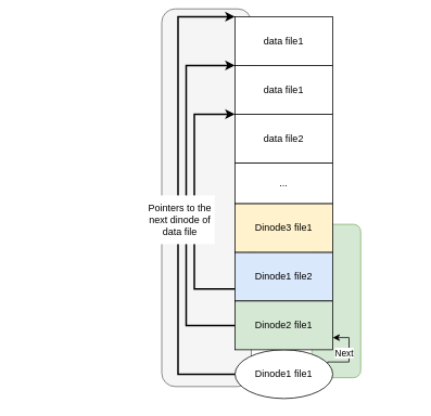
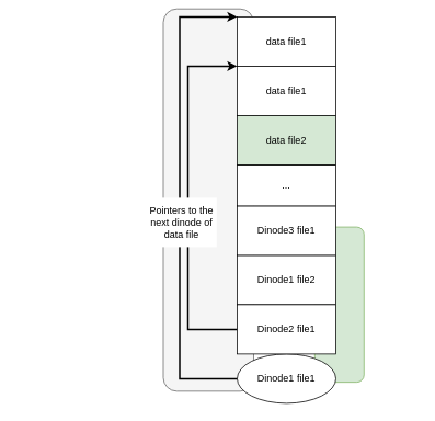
  <mxCell id="0" />
  <mxCell id="1" parent="0" />
  <mxCell id="2" value="" style="rounded=1;whiteSpace=wrap;html=1;rotation=90;fillColor=#f5f5f5;strokeColor=#666666;fontColor=#333333;" parent="1" vertex="1"><mxGeometry x="20.59" y="187.87" width="464.85" height="110" as="geometry" /></mxCell>
  <mxCell id="3" value="" style="rounded=1;whiteSpace=wrap;html=1;rotation=90;fillColor=#d5e8d4;strokeColor=#82b366;" parent="1" vertex="1"><mxGeometry x="318" y="340" width="188.75" height="60" as="geometry" /></mxCell>
- <mxCell id="4" style="edgeStyle=orthogonalEdgeStyle;rounded=0;orthogonalLoop=1;jettySize=auto;html=1;exitX=1;exitY=0.25;exitDx=0;exitDy=0;entryX=1;entryY=0.75;entryDx=0;entryDy=0;strokeColor=#000000;" parent="1" source="6" target="11" edge="1"><mxGeometry relative="1" as="geometry"><Array as="points"><mxPoint x="428" y="445" /><mxPoint x="428" y="415" /></Array></mxGeometry></mxCell>
- <mxCell id="5" value="Next" style="edgeLabel;html=1;align=center;verticalAlign=middle;resizable=0;points=[];" parent="4" vertex="1" connectable="0"><mxGeometry x="-0.343" relative="1" as="geometry"><mxPoint x="-5" y="-12" as="offset" /></mxGeometry></mxCell>
  <mxCell id="6" value="Dinode1 file1" style="ellipse;whiteSpace=wrap;html=1;" parent="1" vertex="1"><mxGeometry x="288" y="430" width="120" height="60" as="geometry" /></mxCell>
- <mxCell id="7" style="edgeStyle=orthogonalEdgeStyle;rounded=0;orthogonalLoop=1;jettySize=auto;html=1;exitX=0;exitY=0.75;exitDx=0;exitDy=0;entryX=0;entryY=0;entryDx=0;entryDy=0;strokeWidth=2;" parent="1" source="8" target="17" edge="1"><mxGeometry relative="1" as="geometry"><Array as="points"><mxPoint x="238" y="355" /><mxPoint x="238" y="140" /></Array></mxGeometry></mxCell>
- <mxCell id="8" value="Dinode1 file2" style="rounded=0;whiteSpace=wrap;html=1;fillColor=#dae8fc;" parent="1" vertex="1"><mxGeometry x="288" y="310" width="120" height="60" as="geometry" /></mxCell>
+ <mxCell id="8" value="Dinode1 file2" style="rounded=0;whiteSpace=wrap;html=1;" parent="1" vertex="1"><mxGeometry x="288" y="310" width="120" height="60" as="geometry" /></mxCell>
  <mxCell id="9" style="edgeStyle=orthogonalEdgeStyle;rounded=0;orthogonalLoop=1;jettySize=auto;html=1;exitX=0;exitY=0.5;exitDx=0;exitDy=0;entryX=0;entryY=0;entryDx=0;entryDy=0;strokeWidth=2;" parent="1" source="6" target="15" edge="1"><mxGeometry relative="1" as="geometry"><Array as="points"><mxPoint x="218" y="460" /><mxPoint x="218" y="20" /></Array></mxGeometry></mxCell>
  <mxCell id="10" style="edgeStyle=orthogonalEdgeStyle;rounded=0;orthogonalLoop=1;jettySize=auto;html=1;exitX=0;exitY=0.5;exitDx=0;exitDy=0;entryX=0;entryY=0;entryDx=0;entryDy=0;strokeWidth=2;" parent="1" source="11" target="16" edge="1"><mxGeometry relative="1" as="geometry"><Array as="points"><mxPoint x="228" y="400" /><mxPoint x="228" y="80" /></Array></mxGeometry></mxCell>
- <mxCell id="11" value="Dinode2 file1" style="rounded=0;whiteSpace=wrap;html=1;fillColor=#d5e8d4;" parent="1" vertex="1"><mxGeometry x="288" y="370" width="120" height="60" as="geometry" /></mxCell>
- <mxCell id="12" value="Dinode3 file1" style="rounded=0;whiteSpace=wrap;html=1;fillColor=#fff2cc;" parent="1" vertex="1"><mxGeometry x="288" y="250" width="120" height="60" as="geometry" /></mxCell>
+ <mxCell id="11" value="Dinode2 file1" style="rounded=0;whiteSpace=wrap;html=1;" parent="1" vertex="1"><mxGeometry x="288" y="370" width="120" height="60" as="geometry" /></mxCell>
+ <mxCell id="12" value="Dinode3 file1" style="rounded=0;whiteSpace=wrap;html=1;" parent="1" vertex="1"><mxGeometry x="288" y="250" width="120" height="60" as="geometry" /></mxCell>
  <mxCell id="13" value="&lt;div&gt;Pointers to the next dinode of data file&lt;br&gt;&lt;/div&gt;" style="text;html=1;strokeColor=none;align=center;verticalAlign=middle;whiteSpace=wrap;rounded=0;fillColor=#ffffff;" parent="1" vertex="1"><mxGeometry x="178" y="240" width="85" height="60" as="geometry" /></mxCell>
  <mxCell id="14" value="..." style="rounded=0;whiteSpace=wrap;html=1;" parent="1" vertex="1"><mxGeometry x="288" y="200" width="120" height="50" as="geometry" /></mxCell>
  <mxCell id="15" value="data file1" style="rounded=0;whiteSpace=wrap;html=1;" parent="1" vertex="1"><mxGeometry x="288" y="20" width="120" height="60" as="geometry" /></mxCell>
  <mxCell id="16" value="data file1" style="rounded=0;whiteSpace=wrap;html=1;" parent="1" vertex="1"><mxGeometry x="288" y="80" width="120" height="60" as="geometry" /></mxCell>
- <mxCell id="17" value="data file2" style="rounded=0;whiteSpace=wrap;html=1;" parent="1" vertex="1"><mxGeometry x="288" y="140" width="120" height="60" as="geometry" /></mxCell>
+ <mxCell id="17" value="data file2" style="rounded=0;whiteSpace=wrap;html=1;fillColor=#d5e8d4;" parent="1" vertex="1"><mxGeometry x="288" y="140" width="120" height="60" as="geometry" /></mxCell>
